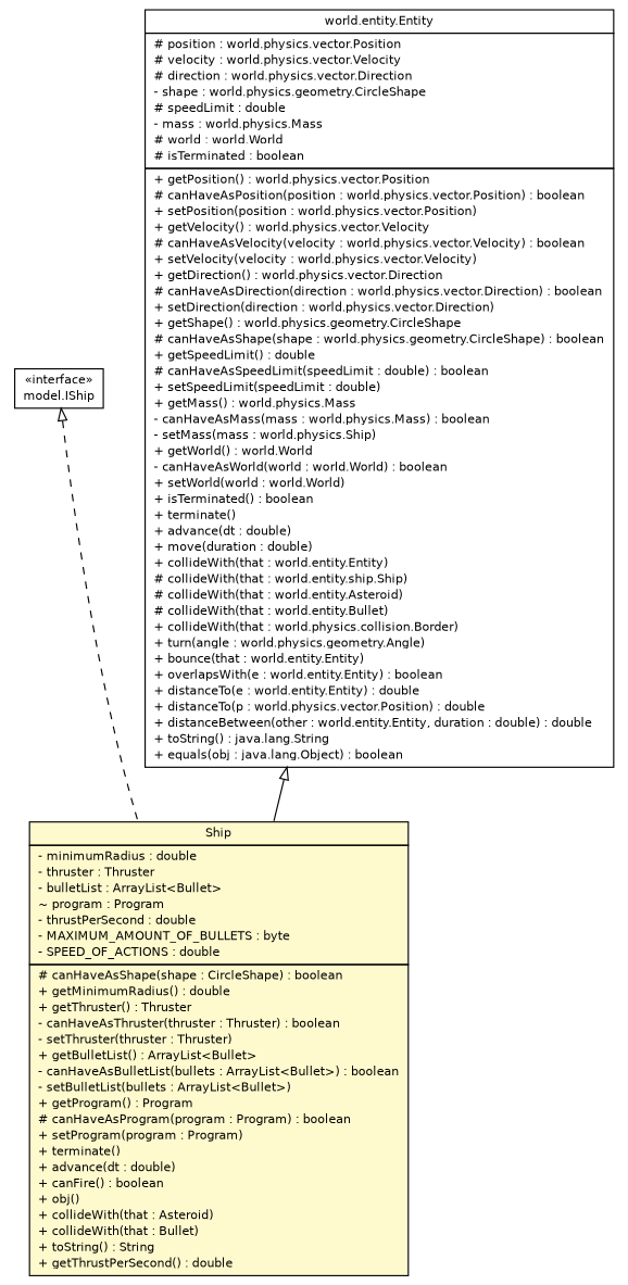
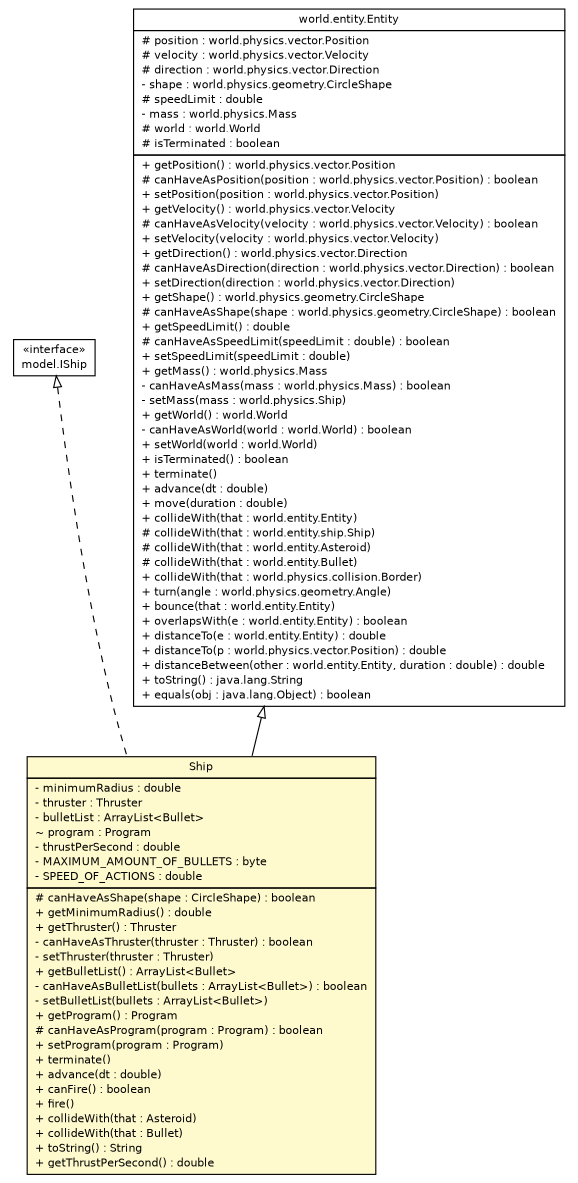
  digraph {
    nodesep=0.25
    ranksep=0.5
    node [fontcolor=black fontname=Helvetica fontsize=10.0 shape=plaintext]
    edge [arrowtail=empty dir=back fontname=Helvetica fontsize=10 headport=p labelfontname=Helvetica labelfontsize=10 tailport=p]
    n1 [label=<<table title="model.IShip" border="0" cellborder="1" cellspacing="0" cellpadding="2" port="p" href="../../../model/IShip.html"> 		<tr><td><table border="0" cellspacing="0" cellpadding="1"> <tr><td align="center" balign="center"> &#171;interface&#187; </td></tr> <tr><td align="center" balign="center"> model.IShip </td></tr> 		</table></td></tr> 		</table>>]
-   n2 [label=<<table title="world.entity.ship.Ship" border="0" cellborder="1" cellspacing="0" cellpadding="2" port="p" bgcolor="lemonChiffon" href="./Ship.html"> 		<tr><td><table border="0" cellspacing="0" cellpadding="1"> <tr><td align="center" balign="center"> Ship </td></tr> 		</table></td></tr> 		<tr><td><table border="0" cellspacing="0" cellpadding="1"> <tr><td align="left" balign="left"> - minimumRadius : double </td></tr> <tr><td align="left" balign="left"> - thruster : Thruster </td></tr> <tr><td align="left" balign="left"> - bulletList : ArrayList&lt;Bullet&gt; </td></tr> <tr><td align="left" balign="left"> ~ program : Program </td></tr> <tr><td align="left" balign="left"> - thrustPerSecond : double </td></tr> <tr><td align="left" balign="left"> - MAXIMUM_AMOUNT_OF_BULLETS : byte </td></tr> <tr><td align="left" balign="left"> - SPEED_OF_ACTIONS : double </td></tr> 		</table></td></tr> 		<tr><td><table border="0" cellspacing="0" cellpadding="1"> <tr><td align="left" balign="left"> # canHaveAsShape(shape : CircleShape) : boolean </td></tr> <tr><td align="left" balign="left"> + getMinimumRadius() : double </td></tr> <tr><td align="left" balign="left"> + getThruster() : Thruster </td></tr> <tr><td align="left" balign="left"> - canHaveAsThruster(thruster : Thruster) : boolean </td></tr> <tr><td align="left" balign="left"> - setThruster(thruster : Thruster) </td></tr> <tr><td align="left" balign="left"> + getBulletList() : ArrayList&lt;Bullet&gt; </td></tr> <tr><td align="left" balign="left"> - canHaveAsBulletList(bullets : ArrayList&lt;Bullet&gt;) : boolean </td></tr> <tr><td align="left" balign="left"> - setBulletList(bullets : ArrayList&lt;Bullet&gt;) </td></tr> <tr><td align="left" balign="left"> + getProgram() : Program </td></tr> <tr><td align="left" balign="left"> # canHaveAsProgram(program : Program) : boolean </td></tr> <tr><td align="left" balign="left"> + setProgram(program : Program) </td></tr> <tr><td align="left" balign="left"> + terminate() </td></tr> <tr><td align="left" balign="left"> + advance(dt : double) </td></tr> <tr><td align="left" balign="left"> + canFire() : boolean </td></tr> <tr><td align="left" balign="left"> + obj() </td></tr> <tr><td align="left" balign="left"> + collideWith(that : Asteroid) </td></tr> <tr><td align="left" balign="left"> + collideWith(that : Bullet) </td></tr> <tr><td align="left" balign="left"> + toString() : String </td></tr> <tr><td align="left" balign="left"> + getThrustPerSecond() : double </td></tr> 		</table></td></tr> 		</table>>]
+   n2 [label=<<table title="world.entity.ship.Ship" border="0" cellborder="1" cellspacing="0" cellpadding="2" port="p" bgcolor="lemonChiffon" href="./Ship.html"> 		<tr><td><table border="0" cellspacing="0" cellpadding="1"> <tr><td align="center" balign="center"> Ship </td></tr> 		</table></td></tr> 		<tr><td><table border="0" cellspacing="0" cellpadding="1"> <tr><td align="left" balign="left"> - minimumRadius : double </td></tr> <tr><td align="left" balign="left"> - thruster : Thruster </td></tr> <tr><td align="left" balign="left"> - bulletList : ArrayList&lt;Bullet&gt; </td></tr> <tr><td align="left" balign="left"> ~ program : Program </td></tr> <tr><td align="left" balign="left"> - thrustPerSecond : double </td></tr> <tr><td align="left" balign="left"> - MAXIMUM_AMOUNT_OF_BULLETS : byte </td></tr> <tr><td align="left" balign="left"> - SPEED_OF_ACTIONS : double </td></tr> 		</table></td></tr> 		<tr><td><table border="0" cellspacing="0" cellpadding="1"> <tr><td align="left" balign="left"> # canHaveAsShape(shape : CircleShape) : boolean </td></tr> <tr><td align="left" balign="left"> + getMinimumRadius() : double </td></tr> <tr><td align="left" balign="left"> + getThruster() : Thruster </td></tr> <tr><td align="left" balign="left"> - canHaveAsThruster(thruster : Thruster) : boolean </td></tr> <tr><td align="left" balign="left"> - setThruster(thruster : Thruster) </td></tr> <tr><td align="left" balign="left"> + getBulletList() : ArrayList&lt;Bullet&gt; </td></tr> <tr><td align="left" balign="left"> - canHaveAsBulletList(bullets : ArrayList&lt;Bullet&gt;) : boolean </td></tr> <tr><td align="left" balign="left"> - setBulletList(bullets : ArrayList&lt;Bullet&gt;) </td></tr> <tr><td align="left" balign="left"> + getProgram() : Program </td></tr> <tr><td align="left" balign="left"> # canHaveAsProgram(program : Program) : boolean </td></tr> <tr><td align="left" balign="left"> + setProgram(program : Program) </td></tr> <tr><td align="left" balign="left"> + terminate() </td></tr> <tr><td align="left" balign="left"> + advance(dt : double) </td></tr> <tr><td align="left" balign="left"> + canFire() : boolean </td></tr> <tr><td align="left" balign="left"> + fire() </td></tr> <tr><td align="left" balign="left"> + collideWith(that : Asteroid) </td></tr> <tr><td align="left" balign="left"> + collideWith(that : Bullet) </td></tr> <tr><td align="left" balign="left"> + toString() : String </td></tr> <tr><td align="left" balign="left"> + getThrustPerSecond() : double </td></tr> 		</table></td></tr> 		</table>>]
    n3 [label=<<table title="world.entity.Entity" border="0" cellborder="1" cellspacing="0" cellpadding="2" port="p" href="../Entity.html"> 		<tr><td><table border="0" cellspacing="0" cellpadding="1"> <tr><td align="center" balign="center"> world.entity.Entity </td></tr> 		</table></td></tr> 		<tr><td><table border="0" cellspacing="0" cellpadding="1"> <tr><td align="left" balign="left"> # position : world.physics.vector.Position </td></tr> <tr><td align="left" balign="left"> # velocity : world.physics.vector.Velocity </td></tr> <tr><td align="left" balign="left"> # direction : world.physics.vector.Direction </td></tr> <tr><td align="left" balign="left"> - shape : world.physics.geometry.CircleShape </td></tr> <tr><td align="left" balign="left"> # speedLimit : double </td></tr> <tr><td align="left" balign="left"> - mass : world.physics.Mass </td></tr> <tr><td align="left" balign="left"> # world : world.World </td></tr> <tr><td align="left" balign="left"> # isTerminated : boolean </td></tr> 		</table></td></tr> 		<tr><td><table border="0" cellspacing="0" cellpadding="1"> <tr><td align="left" balign="left"> + getPosition() : world.physics.vector.Position </td></tr> <tr><td align="left" balign="left"> # canHaveAsPosition(position : world.physics.vector.Position) : boolean </td></tr> <tr><td align="left" balign="left"> + setPosition(position : world.physics.vector.Position) </td></tr> <tr><td align="left" balign="left"> + getVelocity() : world.physics.vector.Velocity </td></tr> <tr><td align="left" balign="left"> # canHaveAsVelocity(velocity : world.physics.vector.Velocity) : boolean </td></tr> <tr><td align="left" balign="left"> + setVelocity(velocity : world.physics.vector.Velocity) </td></tr> <tr><td align="left" balign="left"> + getDirection() : world.physics.vector.Direction </td></tr> <tr><td align="left" balign="left"> # canHaveAsDirection(direction : world.physics.vector.Direction) : boolean </td></tr> <tr><td align="left" balign="left"> + setDirection(direction : world.physics.vector.Direction) </td></tr> <tr><td align="left" balign="left"> + getShape() : world.physics.geometry.CircleShape </td></tr> <tr><td align="left" balign="left"> # canHaveAsShape(shape : world.physics.geometry.CircleShape) : boolean </td></tr> <tr><td align="left" balign="left"> + getSpeedLimit() : double </td></tr> <tr><td align="left" balign="left"> # canHaveAsSpeedLimit(speedLimit : double) : boolean </td></tr> <tr><td align="left" balign="left"> + setSpeedLimit(speedLimit : double) </td></tr> <tr><td align="left" balign="left"> + getMass() : world.physics.Mass </td></tr> <tr><td align="left" balign="left"> - canHaveAsMass(mass : world.physics.Mass) : boolean </td></tr> <tr><td align="left" balign="left"> - setMass(mass : world.physics.Ship) </td></tr> <tr><td align="left" balign="left"> + getWorld() : world.World </td></tr> <tr><td align="left" balign="left"> - canHaveAsWorld(world : world.World) : boolean </td></tr> <tr><td align="left" balign="left"> + setWorld(world : world.World) </td></tr> <tr><td align="left" balign="left"> + isTerminated() : boolean </td></tr> <tr><td align="left" balign="left"> + terminate() </td></tr> <tr><td align="left" balign="left"> + advance(dt : double) </td></tr> <tr><td align="left" balign="left"> + move(duration : double) </td></tr> <tr><td align="left" balign="left"> + collideWith(that : world.entity.Entity) </td></tr> <tr><td align="left" balign="left"> # collideWith(that : world.entity.ship.Ship) </td></tr> <tr><td align="left" balign="left"> # collideWith(that : world.entity.Asteroid) </td></tr> <tr><td align="left" balign="left"> # collideWith(that : world.entity.Bullet) </td></tr> <tr><td align="left" balign="left"> + collideWith(that : world.physics.collision.Border) </td></tr> <tr><td align="left" balign="left"> + turn(angle : world.physics.geometry.Angle) </td></tr> <tr><td align="left" balign="left"> + bounce(that : world.entity.Entity) </td></tr> <tr><td align="left" balign="left"> + overlapsWith(e : world.entity.Entity) : boolean </td></tr> <tr><td align="left" balign="left"> + distanceTo(e : world.entity.Entity) : double </td></tr> <tr><td align="left" balign="left"> + distanceTo(p : world.physics.vector.Position) : double </td></tr> <tr><td align="left" balign="left"> + distanceBetween(other : world.entity.Entity, duration : double) : double </td></tr> <tr><td align="left" balign="left"> + toString() : java.lang.String </td></tr> <tr><td align="left" balign="left"> + equals(obj : java.lang.Object) : boolean </td></tr> 		</table></td></tr> 		</table>>]
    n1 -> n2 [style=dashed]
    n3 -> n2
  }
